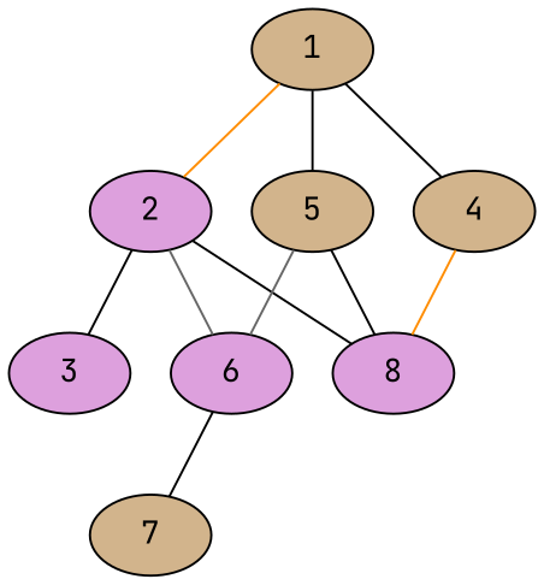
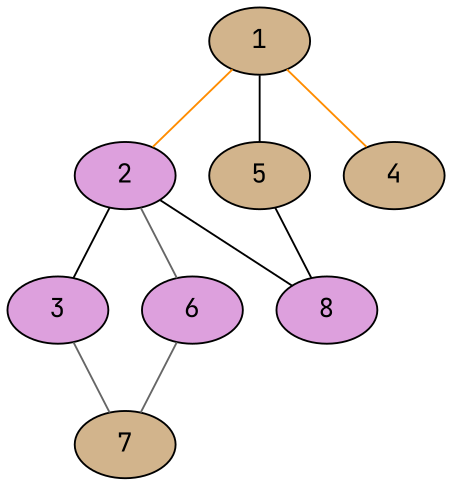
  graph {
    fontname="JetBrains Mono"
    node [fillcolor=plum fontname="JetBrains Mono" style=filled]
    edge [color=gray40 fontname="JetBrains Mono"]
    2
    1 [fillcolor=tan]
    4 [fillcolor=tan]
    5 [fillcolor=tan]
    6
    3
    8
    7 [fillcolor=tan]
    2 -- 6
    2 -- 3 [color=black]
    2 -- 8 [color=black]
    1 -- 2 [color=darkorange]
-   1 -- 4 [color=black]
+   1 -- 4 [color=darkorange]
    1 -- 5 [color=black]
-   4 -- 8 [color=darkorange]
-   5 -- 6
    5 -- 8 [color=black]
-   6 -- 7 [color=black]
+   6 -- 7
+   3 -- 7
  }
